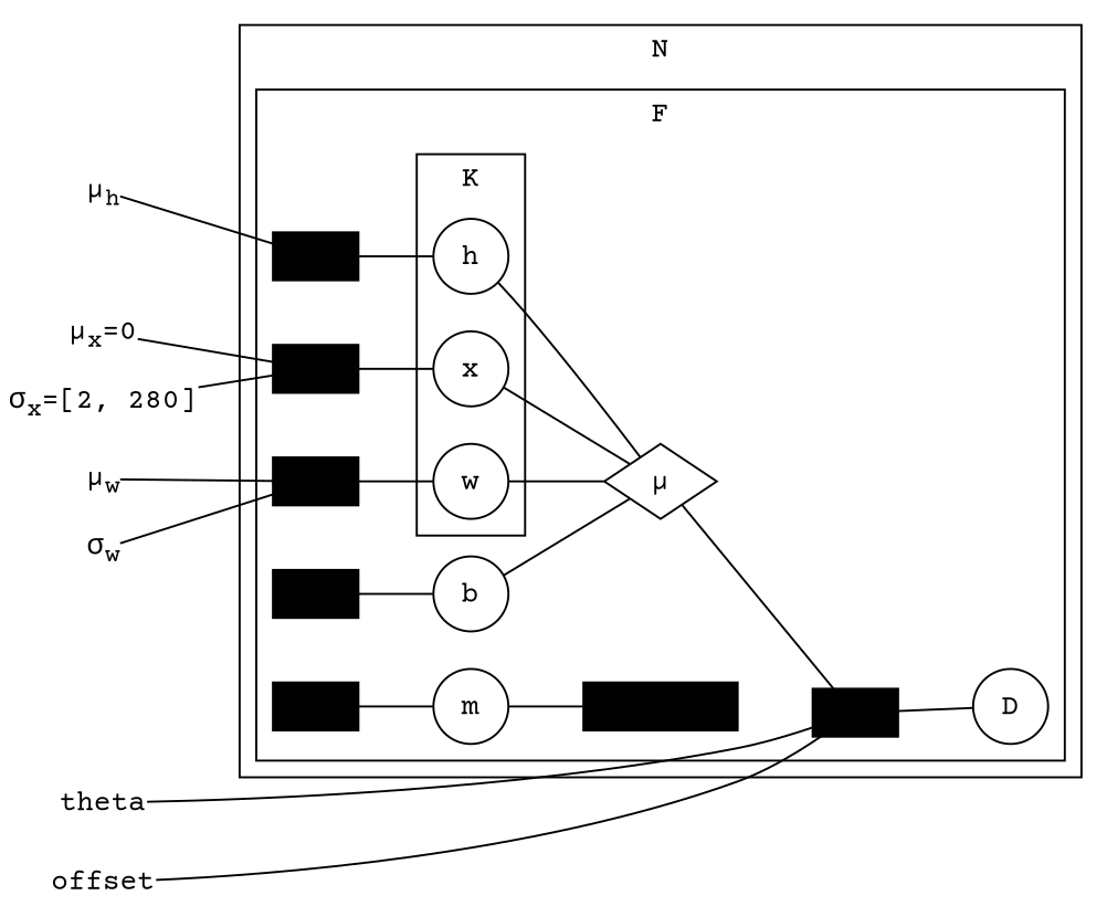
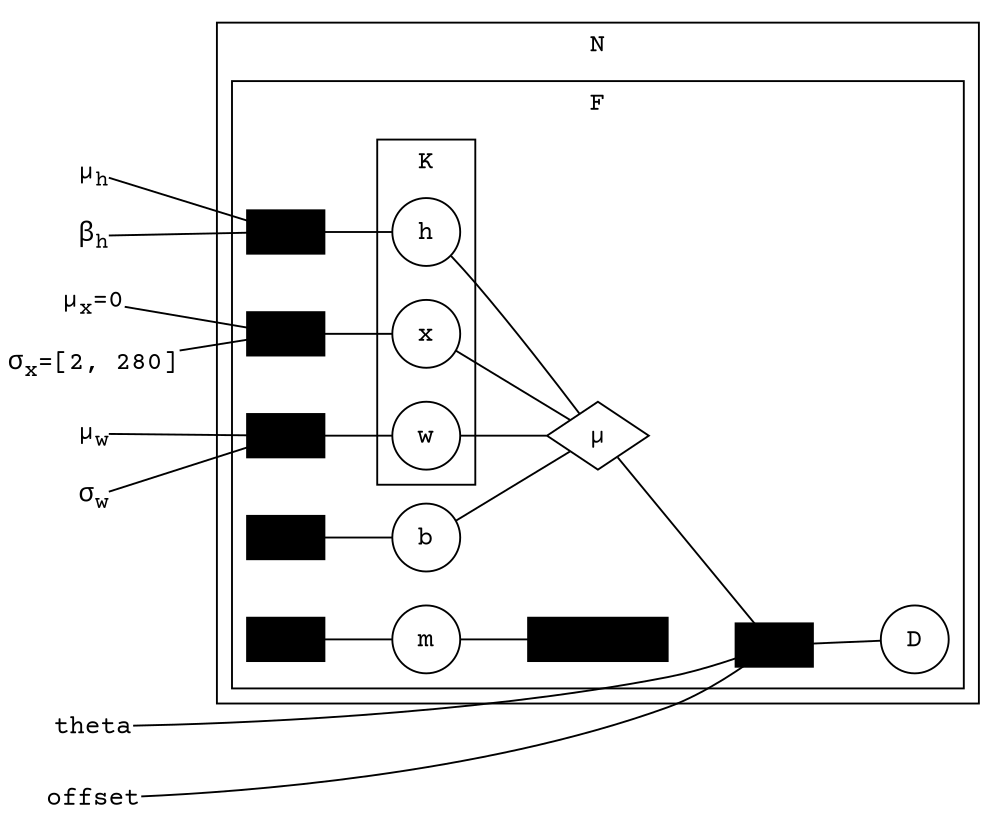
  graph {
    fontname="Courier Prime"
    rankdir=LR
    node [fontname="Courier Prime" shape=plain]
    edge [fontname="Courier Prime"]
    n1 [label=<&mu;<sub>h</sub>>]
+   n2 [label=<&beta;<sub>h</sub>>]
    n3 [label=<&mu;<sub>x</sub>=0>]
    n4 [label=<&sigma;<sub>x</sub>=[2, 280]>]
    n5 [label=<&mu;<sub>w</sub>>]
    n6 [label=<&sigma;<sub>w</sub>>]
    n7 [label=theta]
    n8 [label=offset]
    h [shape=circle]
    w [shape=circle]
    x [shape=circle]
    p_h [fillcolor=black fixedsize=shape height=0.15 shape=box style=filled width=0.15]
    p_w [fillcolor=black fixedsize=shape height=0.15 shape=box style=filled width=0.15]
    p_x [fillcolor=black fixedsize=shape height=0.15 shape=box style=filled width=0.15]
    p_b [fillcolor=black fixedsize=shape height=0.15 shape=box style=filled width=0.15]
    p_m [fillcolor=black fixedsize=shape height=0.15 shape=box style=filled width=0.15]
    p_theta [fillcolor=black fixedsize=shape height=0.15 shape=box style=filled width=0.15]
    b [shape=circle]
    m [shape=circle]
    n20 [label=<&mu;> shape=diamond]
    p_D [fillcolor=black fixedsize=shape height=0.15 shape=box style=filled width=0.15]
    D [shape=circle]
    subgraph sub_1 {
      rank=same
      n1
+     n2
      n3
      n4
      n5
      n6
      n7
      n8
    }
    subgraph cluster_2 {
      label=N
      subgraph cluster_3 {
        label=F
        rank=same
        p_h
        p_w
        p_x
        p_b
        p_m
        p_theta
        b
        m
        n20
        p_D
        D
        subgraph cluster_4 {
          label=K
          rank=same
          h
          w
          x
        }
      }
    }
    n1 -- p_h
+   n2 -- p_h
    n3 -- p_x
    n4 -- p_x
    n5 -- p_w
    n6 -- p_w
    n7 -- p_D
    n8 -- p_D
    h -- n20
    w -- n20
    x -- n20
    p_h -- h
    p_w -- w
    p_x -- x
    p_b -- b
    p_m -- m
    b -- n20
    m -- p_theta
    n20 -- p_D
    p_D -- D
  }
